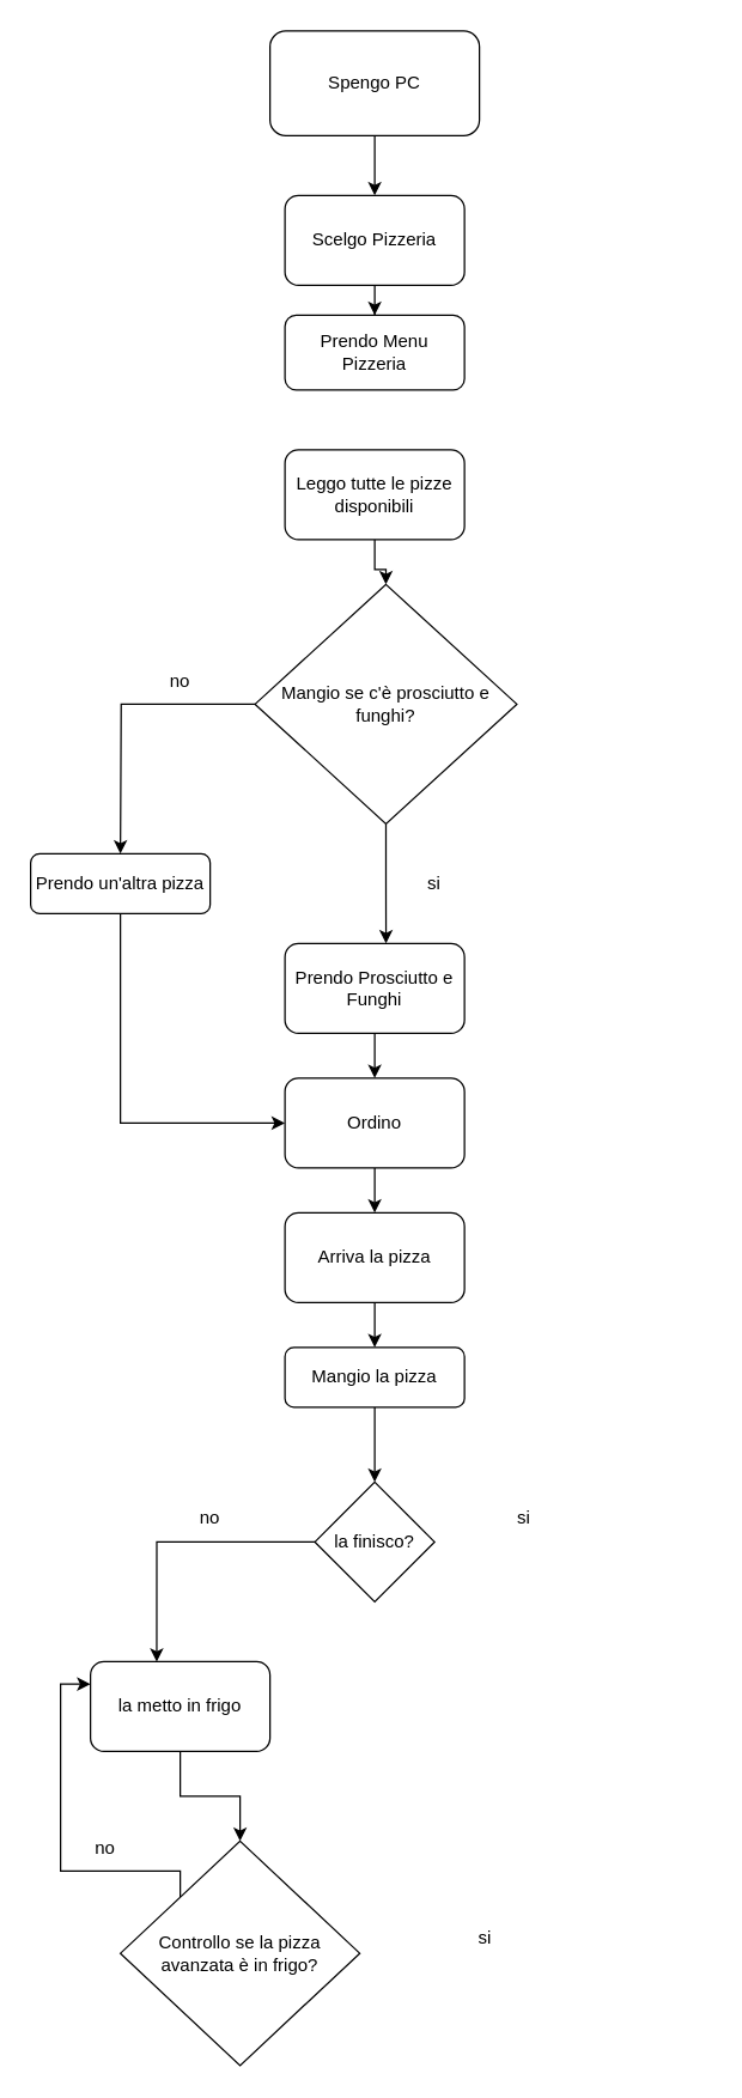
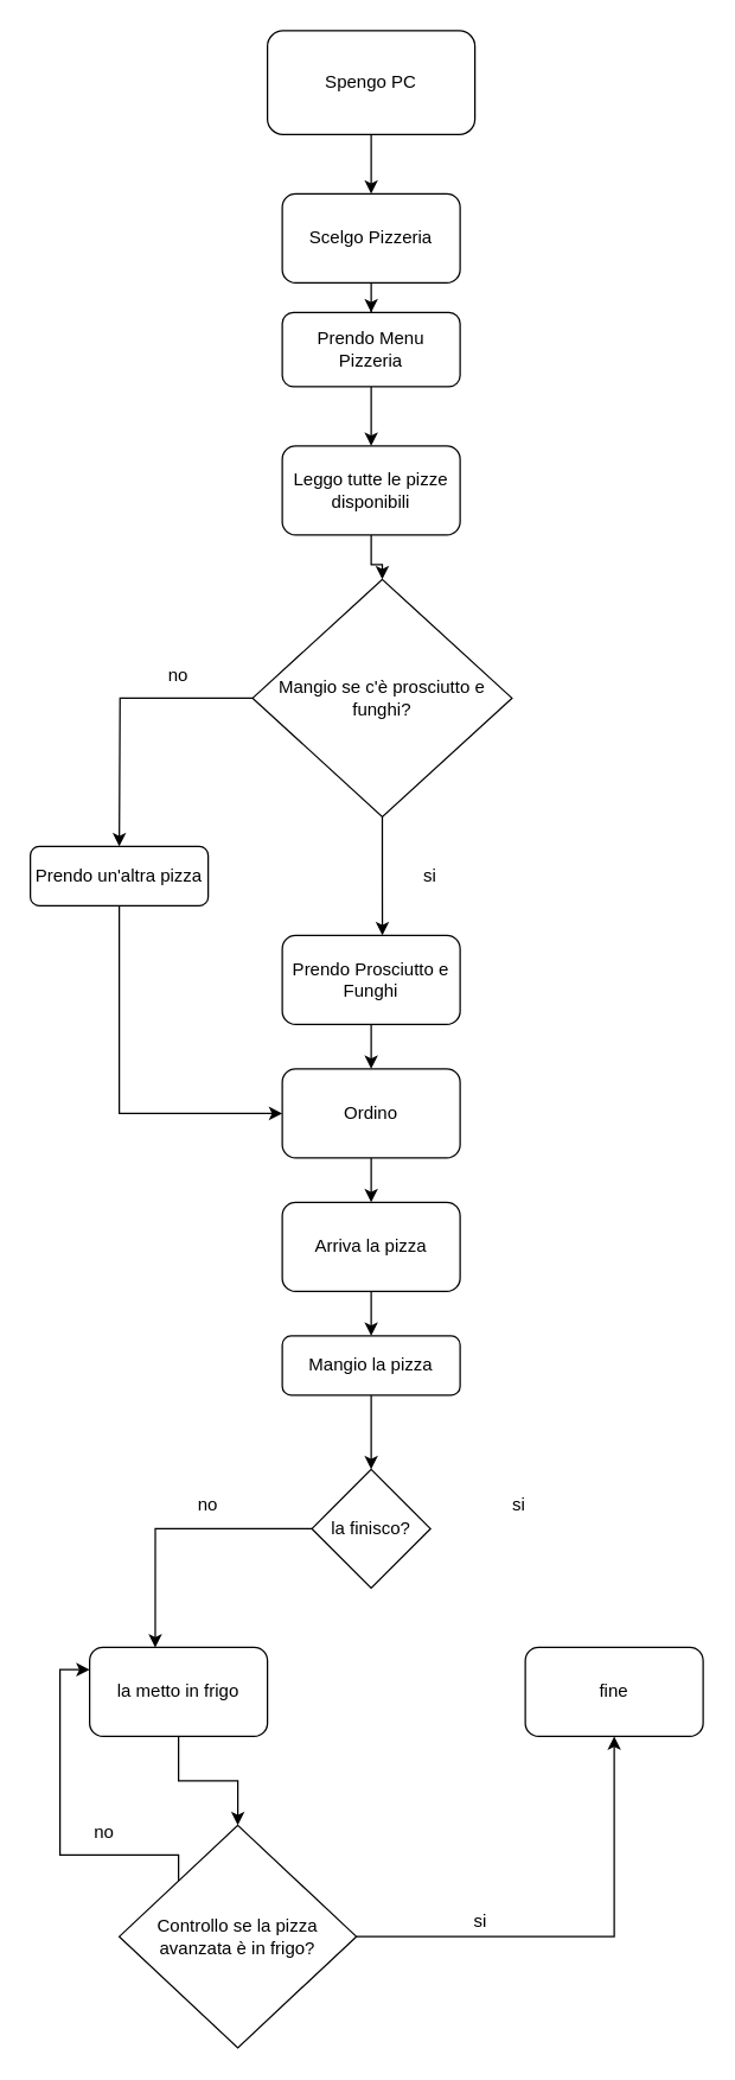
  <mxCell id="0" />
  <mxCell id="1" parent="0" />
  <mxCell id="2" style="edgeStyle=orthogonalEdgeStyle;rounded=0;orthogonalLoop=1;jettySize=auto;html=1;" edge="1" parent="1" source="3" target="5"><mxGeometry relative="1" as="geometry" /></mxCell>
  <mxCell id="3" value="Spengo PC" style="rounded=1;whiteSpace=wrap;html=1;" vertex="1" parent="1"><mxGeometry x="180" y="20" width="140" height="70" as="geometry" /></mxCell>
  <mxCell id="4" style="edgeStyle=orthogonalEdgeStyle;rounded=0;orthogonalLoop=1;jettySize=auto;html=1;entryX=0.5;entryY=0;entryDx=0;entryDy=0;" edge="1" parent="1" source="5" target="7"><mxGeometry relative="1" as="geometry" /></mxCell>
  <mxCell id="5" value="Scelgo Pizzeria" style="rounded=1;whiteSpace=wrap;html=1;" vertex="1" parent="1"><mxGeometry x="190" y="130" width="120" height="60" as="geometry" /></mxCell>
+ <mxCell id="6" style="edgeStyle=orthogonalEdgeStyle;rounded=0;orthogonalLoop=1;jettySize=auto;html=1;" edge="1" parent="1" source="7" target="9"><mxGeometry relative="1" as="geometry" /></mxCell>
  <mxCell id="7" value="Prendo Menu Pizzeria" style="rounded=1;whiteSpace=wrap;html=1;" vertex="1" parent="1"><mxGeometry x="190" y="210" width="120" height="50" as="geometry" /></mxCell>
  <mxCell id="8" style="edgeStyle=orthogonalEdgeStyle;rounded=0;orthogonalLoop=1;jettySize=auto;html=1;entryX=0.5;entryY=0;entryDx=0;entryDy=0;" edge="1" parent="1" source="9" target="12"><mxGeometry relative="1" as="geometry" /></mxCell>
  <mxCell id="9" value="Leggo tutte le pizze disponibili" style="rounded=1;whiteSpace=wrap;html=1;" vertex="1" parent="1"><mxGeometry x="190" y="300" width="120" height="60" as="geometry" /></mxCell>
  <mxCell id="10" style="edgeStyle=orthogonalEdgeStyle;rounded=0;orthogonalLoop=1;jettySize=auto;html=1;" edge="1" parent="1" source="12"><mxGeometry relative="1" as="geometry"><mxPoint x="80" y="570" as="targetPoint" /></mxGeometry></mxCell>
  <mxCell id="11" style="edgeStyle=orthogonalEdgeStyle;rounded=0;orthogonalLoop=1;jettySize=auto;html=1;entryX=0.563;entryY=0;entryDx=0;entryDy=0;entryPerimeter=0;" edge="1" parent="1" source="12" target="14"><mxGeometry relative="1" as="geometry" /></mxCell>
  <mxCell id="12" value="Mangio se c'è prosciutto e funghi?" style="rhombus;whiteSpace=wrap;html=1;" vertex="1" parent="1"><mxGeometry x="170" y="390" width="175" height="160" as="geometry" /></mxCell>
  <mxCell id="13" style="edgeStyle=orthogonalEdgeStyle;rounded=0;orthogonalLoop=1;jettySize=auto;html=1;exitX=0.5;exitY=1;exitDx=0;exitDy=0;entryX=0.5;entryY=0;entryDx=0;entryDy=0;" edge="1" parent="1" source="14" target="16"><mxGeometry relative="1" as="geometry" /></mxCell>
  <mxCell id="14" value="Prendo Prosciutto e Funghi" style="rounded=1;whiteSpace=wrap;html=1;" vertex="1" parent="1"><mxGeometry x="190" y="630" width="120" height="60" as="geometry" /></mxCell>
  <mxCell id="15" style="edgeStyle=orthogonalEdgeStyle;rounded=0;orthogonalLoop=1;jettySize=auto;html=1;" edge="1" parent="1" source="16" target="18"><mxGeometry relative="1" as="geometry" /></mxCell>
  <mxCell id="16" value="Ordino" style="rounded=1;whiteSpace=wrap;html=1;" vertex="1" parent="1"><mxGeometry x="190" y="720" width="120" height="60" as="geometry" /></mxCell>
  <mxCell id="17" value="" style="edgeStyle=orthogonalEdgeStyle;rounded=0;orthogonalLoop=1;jettySize=auto;html=1;" edge="1" parent="1" source="18" target="20"><mxGeometry relative="1" as="geometry" /></mxCell>
  <mxCell id="18" value="Arriva la pizza" style="rounded=1;whiteSpace=wrap;html=1;" vertex="1" parent="1"><mxGeometry x="190" y="810" width="120" height="60" as="geometry" /></mxCell>
  <mxCell id="19" style="edgeStyle=orthogonalEdgeStyle;rounded=0;orthogonalLoop=1;jettySize=auto;html=1;" edge="1" parent="1" source="20" target="22"><mxGeometry relative="1" as="geometry" /></mxCell>
  <mxCell id="20" value="Mangio la pizza" style="rounded=1;whiteSpace=wrap;html=1;" vertex="1" parent="1"><mxGeometry x="190" y="900" width="120" height="40" as="geometry" /></mxCell>
  <mxCell id="21" style="edgeStyle=orthogonalEdgeStyle;rounded=0;orthogonalLoop=1;jettySize=auto;html=1;entryX=0.369;entryY=0.002;entryDx=0;entryDy=0;entryPerimeter=0;" edge="1" parent="1" source="22" target="26"><mxGeometry relative="1" as="geometry" /></mxCell>
  <mxCell id="22" value="la finisco?" style="rhombus;whiteSpace=wrap;html=1;" vertex="1" parent="1"><mxGeometry x="210" y="990" width="80" height="80" as="geometry" /></mxCell>
+ <mxCell id="23" value="fine" style="rounded=1;whiteSpace=wrap;html=1;" vertex="1" parent="1"><mxGeometry x="354" y="1110" width="120" height="60" as="geometry" /></mxCell>
  <mxCell id="24" value="si" style="text;html=1;strokeColor=none;fillColor=none;align=center;verticalAlign=middle;whiteSpace=wrap;rounded=0;" vertex="1" parent="1"><mxGeometry x="320" y="999" width="60" height="30" as="geometry" /></mxCell>
  <mxCell id="25" style="edgeStyle=orthogonalEdgeStyle;rounded=0;orthogonalLoop=1;jettySize=auto;html=1;entryX=0.5;entryY=0;entryDx=0;entryDy=0;" edge="1" parent="1" source="26" target="30"><mxGeometry relative="1" as="geometry" /></mxCell>
  <mxCell id="26" value="la metto in frigo" style="rounded=1;whiteSpace=wrap;html=1;" vertex="1" parent="1"><mxGeometry x="60" y="1110" width="120" height="60" as="geometry" /></mxCell>
  <mxCell id="27" value="no" style="text;html=1;strokeColor=none;fillColor=none;align=center;verticalAlign=middle;whiteSpace=wrap;rounded=0;" vertex="1" parent="1"><mxGeometry x="110" y="999" width="60" height="30" as="geometry" /></mxCell>
+ <mxCell id="28" style="edgeStyle=orthogonalEdgeStyle;rounded=0;orthogonalLoop=1;jettySize=auto;html=1;entryX=0.5;entryY=1;entryDx=0;entryDy=0;" edge="1" parent="1" source="30" target="23"><mxGeometry relative="1" as="geometry" /></mxCell>
  <mxCell id="29" style="edgeStyle=orthogonalEdgeStyle;rounded=0;orthogonalLoop=1;jettySize=auto;html=1;exitX=0;exitY=0;exitDx=0;exitDy=0;entryX=0;entryY=0.25;entryDx=0;entryDy=0;" edge="1" parent="1" source="30" target="26"><mxGeometry relative="1" as="geometry"><Array as="points"><mxPoint x="120" y="1250" /><mxPoint x="40" y="1250" /><mxPoint x="40" y="1125" /></Array></mxGeometry></mxCell>
  <mxCell id="30" value="Controllo se la pizza avanzata è in frigo?" style="rhombus;whiteSpace=wrap;html=1;" vertex="1" parent="1"><mxGeometry x="80" y="1230" width="160" height="150" as="geometry" /></mxCell>
  <mxCell id="31" value="no" style="text;html=1;strokeColor=none;fillColor=none;align=center;verticalAlign=middle;whiteSpace=wrap;rounded=0;" vertex="1" parent="1"><mxGeometry x="90" y="440" width="60" height="30" as="geometry" /></mxCell>
  <mxCell id="32" style="edgeStyle=orthogonalEdgeStyle;rounded=0;orthogonalLoop=1;jettySize=auto;html=1;entryX=0;entryY=0.5;entryDx=0;entryDy=0;" edge="1" parent="1" source="33" target="16"><mxGeometry relative="1" as="geometry"><Array as="points"><mxPoint x="80" y="750" /></Array></mxGeometry></mxCell>
  <mxCell id="33" value="Prendo un'altra pizza" style="rounded=1;whiteSpace=wrap;html=1;" vertex="1" parent="1"><mxGeometry x="20" y="570" width="120" height="40" as="geometry" /></mxCell>
  <mxCell id="34" value="si" style="text;html=1;strokeColor=none;fillColor=none;align=center;verticalAlign=middle;whiteSpace=wrap;rounded=0;" vertex="1" parent="1"><mxGeometry x="260" y="575" width="60" height="30" as="geometry" /></mxCell>
  <mxCell id="35" value="si" style="text;html=1;strokeColor=none;fillColor=none;align=center;verticalAlign=middle;whiteSpace=wrap;rounded=0;" vertex="1" parent="1"><mxGeometry x="294" y="1280" width="60" height="30" as="geometry" /></mxCell>
  <mxCell id="36" value="no" style="text;html=1;strokeColor=none;fillColor=none;align=center;verticalAlign=middle;whiteSpace=wrap;rounded=0;" vertex="1" parent="1"><mxGeometry x="40" y="1220" width="60" height="30" as="geometry" /></mxCell>
